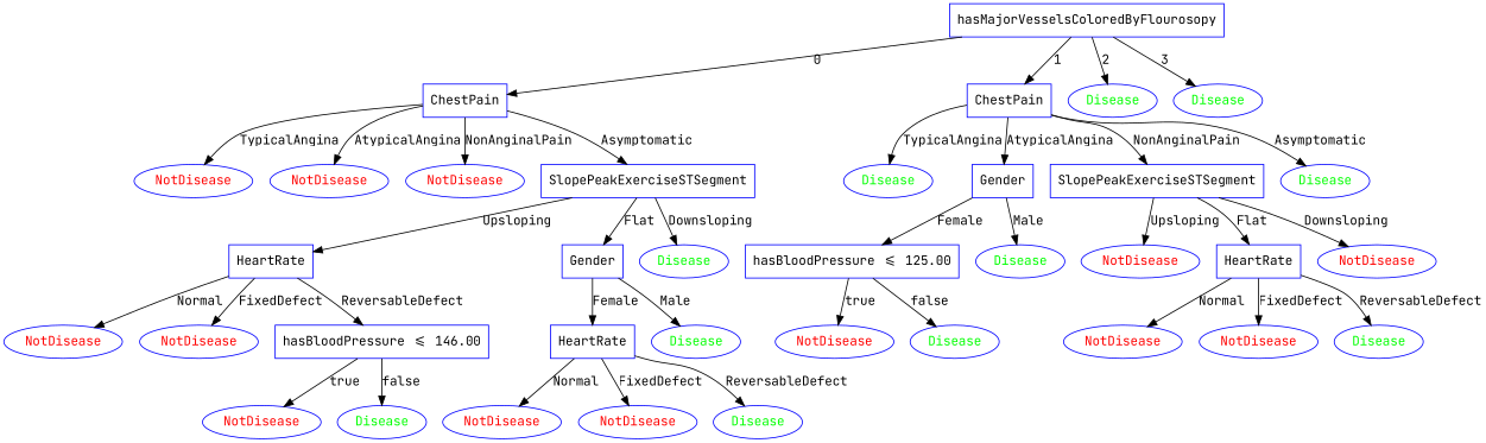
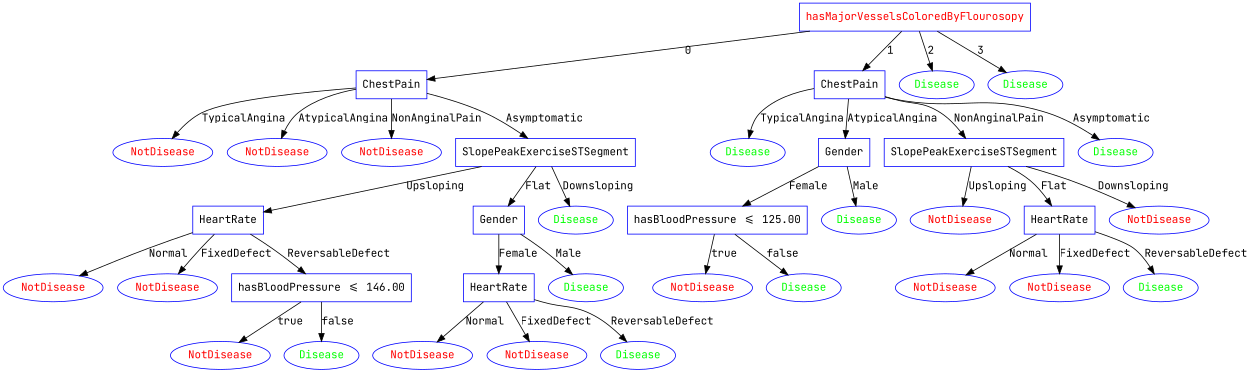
  digraph {
    fontname="JetBrains Mono"
    node [color=blue fontname="JetBrains Mono" fontcolor=red]
    edge [fontname="JetBrains Mono"]
-   n1 [label=hasMajorVesselsColoredByFlourosopy shape=box fontcolor=""]
+   n1 [label=hasMajorVesselsColoredByFlourosopy shape=box]
    n2 [label=ChestPain shape=box fontcolor=""]
    n3 [label=ChestPain shape=box fontcolor=""]
    n4 [fontcolor=green label=Disease]
    n5 [fontcolor=green label=Disease]
    n6 [label=NotDisease]
    n7 [label=NotDisease]
    n8 [label=NotDisease]
    n9 [label=SlopePeakExerciseSTSegment shape=box fontcolor=""]
    n10 [label=HeartRate shape=box fontcolor=""]
    n11 [label=Gender shape=box fontcolor=""]
    n12 [fontcolor=green label=Disease]
    n13 [label=NotDisease]
    n14 [label=NotDisease]
    n15 [label="hasBloodPressure <= 146.00" shape=box fontcolor=""]
    n16 [label=NotDisease]
    n17 [fontcolor=green label=Disease]
    n18 [label=HeartRate shape=box fontcolor=""]
    n19 [fontcolor=green label=Disease]
    n20 [label=NotDisease]
    n21 [label=NotDisease]
    n22 [fontcolor=green label=Disease]
    n23 [fontcolor=green label=Disease]
    n24 [label=Gender shape=box fontcolor=""]
    n25 [label=SlopePeakExerciseSTSegment shape=box fontcolor=""]
    n26 [fontcolor=green label=Disease]
    n27 [label="hasBloodPressure <= 125.00" shape=box fontcolor=""]
    n28 [fontcolor=green label=Disease]
    n29 [label=NotDisease]
    n30 [fontcolor=green label=Disease]
    n31 [label=NotDisease]
    n32 [label=HeartRate shape=box fontcolor=""]
    n33 [label=NotDisease]
    n34 [label=NotDisease]
    n35 [label=NotDisease]
    n36 [fontcolor=green label=Disease]
    n1 -> n2 [label=0]
    n1 -> n3 [label=1]
    n1 -> n4 [label=2]
    n1 -> n5 [label=3]
    n2 -> n6 [label=TypicalAngina]
    n2 -> n7 [label=AtypicalAngina]
    n2 -> n8 [label=NonAnginalPain]
    n2 -> n9 [label=Asymptomatic]
    n3 -> n23 [label=TypicalAngina]
    n3 -> n24 [label=AtypicalAngina]
    n3 -> n25 [label=NonAnginalPain]
    n3 -> n26 [label=Asymptomatic]
    n9 -> n10 [label=Upsloping]
    n9 -> n11 [label=Flat]
    n9 -> n12 [label=Downsloping]
    n10 -> n13 [label=Normal]
    n10 -> n14 [label=FixedDefect]
    n10 -> n15 [label=ReversableDefect]
    n11 -> n18 [label=Female]
    n11 -> n19 [label=Male]
    n15 -> n16 [label=true]
    n15 -> n17 [label=false]
    n18 -> n20 [label=Normal]
    n18 -> n21 [label=FixedDefect]
    n18 -> n22 [label=ReversableDefect]
    n24 -> n27 [label=Female]
    n24 -> n28 [label=Male]
    n25 -> n31 [label=Upsloping]
    n25 -> n32 [label=Flat]
    n25 -> n33 [label=Downsloping]
    n27 -> n29 [label=true]
    n27 -> n30 [label=false]
    n32 -> n34 [label=Normal]
    n32 -> n35 [label=FixedDefect]
    n32 -> n36 [label=ReversableDefect]
  }
